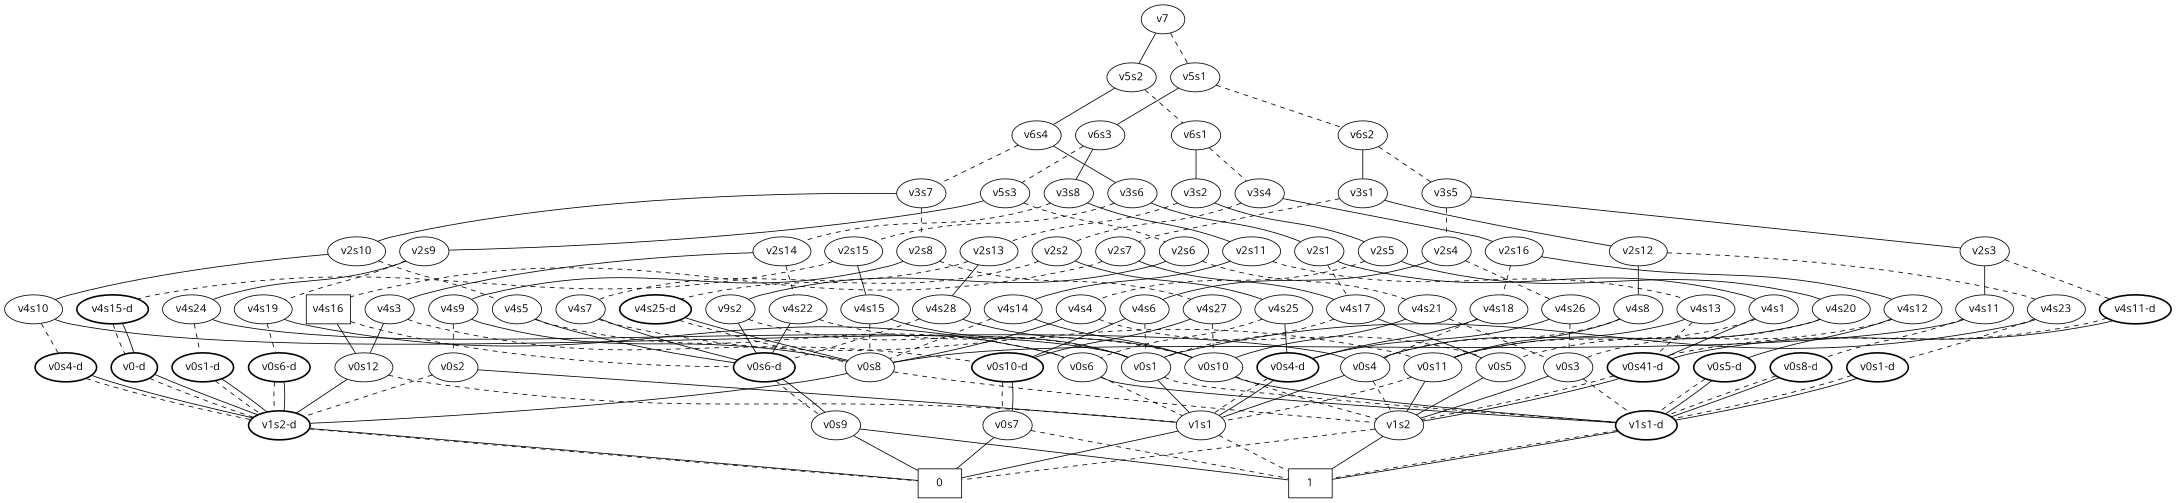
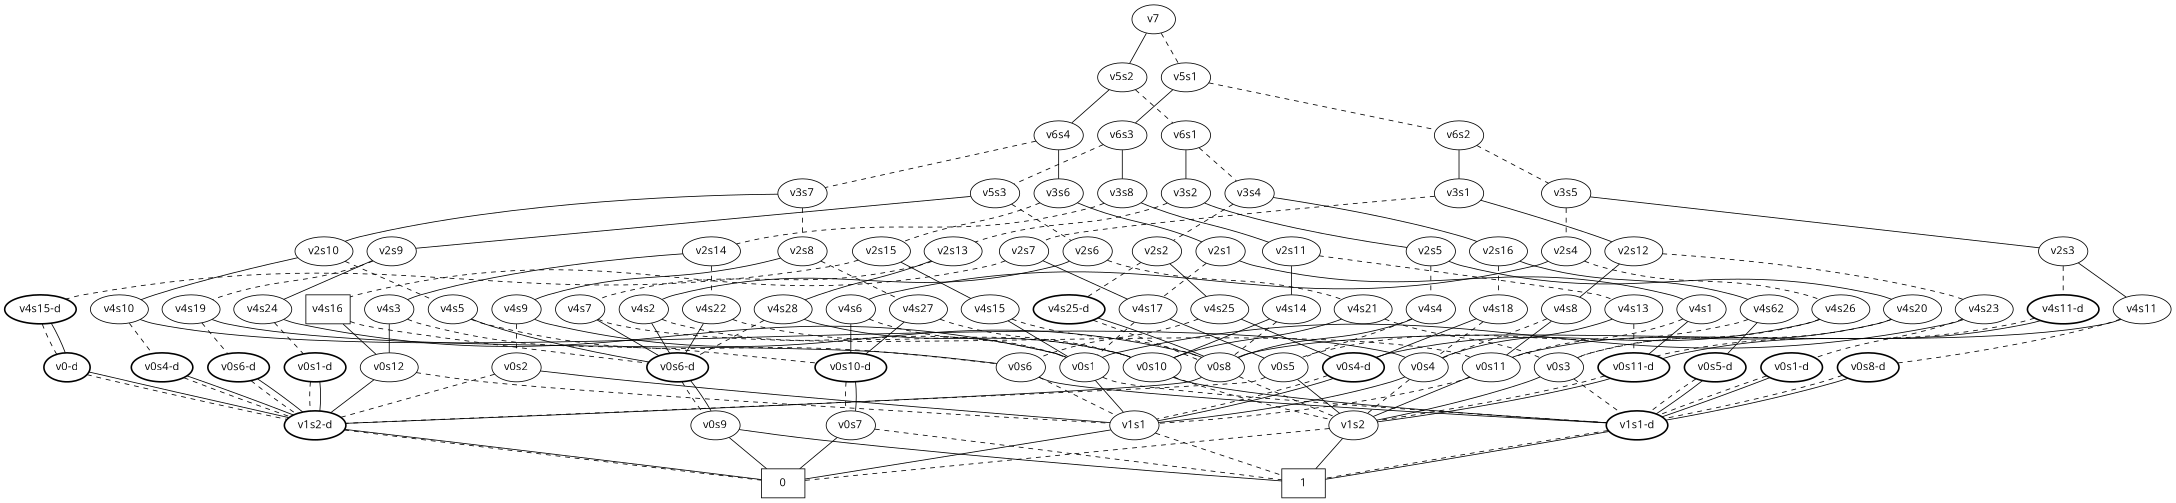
  graph {
    fontname="Open Sans"
    node [fontname="Open Sans"]
    edge [fontname="Open Sans" style=solid]
    n1 [label=v7]
    n2 [label=v5s2]
    n3 [label=v5s1]
    n4 [label=v6s4]
    n5 [label=v6s1]
    n6 [label=v6s3]
    n7 [label=v6s2]
    n8 [label=v3s6]
    n9 [label=v3s7]
    n10 [label=v3s2]
    n11 [label=v3s4]
    n12 [label=v3s8]
    n13 [label=v5s3]
    n14 [label=v3s1]
    n15 [label=v3s5]
    n16 [label=v2s1]
    n17 [label=v2s15]
    n18 [label=v2s10]
    n19 [label=v2s8]
    n20 [label=v2s5]
    n21 [label=v2s13]
    n22 [label=v2s16]
    n23 [label=v2s2]
    n24 [label=v4s1]
    n25 [label=v4s17]
    n26 [label=v4s15]
    n27 [label="v4s15-d" style=bold]
    n28 [label=v4s10]
    n29 [label=v4s5]
    n30 [label=v4s9]
    n31 [label=v4s27]
-   n32 [label="v0s41-d" style=bold]
+   n32 [label="v0s11-d" style=bold]
    n33 [label=v0s11]
    n34 [label=v0s5]
    n35 [label=v0s1]
    n36 [label=v0s8]
    n37 [label="v0-d" style=bold]
    n38 [label=v1s2]
    n39 [label=v1s1]
    n40 [label="v1s2-d" style=bold]
    n41 [label="v1s1-d" style=bold]
    n42 [label=1 shape=box]
    n43 [label=0 shape=box]
    n44 [label=v0s4]
    n45 [label="v0s4-d" style=bold]
    n46 [label="v0s6-d" style=bold]
    n47 [label=v0s6]
    n48 [label=v0s2]
    n49 [label="v0s10-d" style=bold]
    n50 [label=v0s10]
    n51 [label=v0s9]
    n52 [label=v0s7]
    n53 [label=v4s20]
    n54 [label=v4s4]
    n55 [label=v4s28]
    n56 [label=v4s7]
-   n57 [label=v4s12]
+   n57 [label=v4s62]
    n58 [label=v4s18]
    n59 [label=v4s25]
    n60 [label="v4s25-d" style=bold]
    n61 [label=v0s3]
    n62 [label="v0s5-d" style=bold]
    n63 [label="v0s4-d" style=bold]
    n64 [label=v2s11]
    n65 [label=v2s14]
    n66 [label=v2s9]
    n67 [label=v2s6]
    n68 [label=v2s12]
    n69 [label=v2s7]
    n70 [label=v2s3]
    n71 [label=v2s4]
    n72 [label=v4s14]
    n73 [label=v4s13]
    n74 [label=v4s3]
    n75 [label=v4s22]
    n76 [label=v4s24]
    n77 [label=v4s19]
-   n78 [label=v9s2]
+   n78 [label=v4s2]
    n79 [label=v4s21]
    n80 [label=v0s12]
    n81 [label="v0s1-d" style=bold]
    n82 [label="v0s6-d" style=bold]
    n83 [label=v4s8]
    n84 [label=v4s23]
    n85 [label=v4s16 shape=box]
    n86 [label=v4s11]
    n87 [label="v4s11-d" style=bold]
    n88 [label=v4s6]
    n89 [label=v4s26]
    n90 [label="v0s1-d" style=bold]
    n91 [label="v0s8-d" style=bold]
    n1 -- n2
    n1 -- n3 [style=dashed]
    n2 -- n4
    n2 -- n5 [style=dashed]
    n3 -- n6
    n3 -- n7 [style=dashed]
    n4 -- n8
    n4 -- n9 [style=dashed]
    n5 -- n10
    n5 -- n11 [style=dashed]
    n6 -- n12
    n6 -- n13 [style=dashed]
    n7 -- n14
    n7 -- n15 [style=dashed]
    n8 -- n16
    n8 -- n17 [style=dashed]
    n9 -- n18
    n9 -- n19 [style=dashed]
    n10 -- n20
    n10 -- n21 [style=dashed]
    n11 -- n22
    n11 -- n23 [style=dashed]
    n12 -- n64
    n12 -- n65 [style=dashed]
    n13 -- n66
    n13 -- n67 [style=dashed]
    n14 -- n68
    n14 -- n69 [style=dashed]
    n15 -- n70
    n15 -- n71 [style=dashed]
    n16 -- n24
    n16 -- n25 [style=dashed]
    n17 -- n26
    n17 -- n27 [style=dashed]
    n18 -- n28
    n18 -- n29 [style=dashed]
    n19 -- n30
    n19 -- n31 [style=dashed]
    n20 -- n53
    n20 -- n54 [style=dashed]
    n21 -- n55
    n21 -- n56 [style=dashed]
    n22 -- n57
    n22 -- n58 [style=dashed]
    n23 -- n59
    n23 -- n60 [style=dashed]
    n24 -- n32
    n24 -- n33 [style=dashed]
    n25 -- n34
    n25 -- n35 [style=dashed]
    n26 -- n35
    n26 -- n36 [style=dashed]
    n27 -- n37 [style=dashed]
    n27 -- n37
    n28 -- n44
    n28 -- n45 [style=dashed]
    n29 -- n46
    n29 -- n47 [style=dashed]
    n30 -- n36
    n30 -- n48 [style=dashed]
    n31 -- n49
    n31 -- n50 [style=dashed]
    n32 -- n38 [style=dashed]
    n32 -- n38
    n33 -- n38
    n33 -- n39 [style=dashed]
    n34 -- n38
+   n34 -- n40 [style=dashed]
    n35 -- n39
    n35 -- n41 [style=dashed]
    n36 -- n38 [style=dashed]
    n36 -- n40
    n37 -- n40 [style=dashed]
    n37 -- n40
    n38 -- n42
    n38 -- n43 [style=dashed]
    n39 -- n42 [style=dashed]
    n39 -- n43
    n40 -- n43 [style=dashed]
    n40 -- n43
    n41 -- n42 [style=dashed]
    n41 -- n42
    n44 -- n38 [style=dashed]
    n44 -- n39
    n45 -- n40 [style=dashed]
    n45 -- n40
    n46 -- n51 [style=dashed]
    n46 -- n51
    n47 -- n39 [style=dashed]
    n47 -- n41
    n48 -- n39
    n48 -- n40 [style=dashed]
    n49 -- n52 [style=dashed]
    n49 -- n52
    n50 -- n38 [style=dashed]
    n50 -- n41
    n51 -- n42
    n51 -- n43
    n52 -- n42 [style=dashed]
    n52 -- n43
    n53 -- n33
    n53 -- n61 [style=dashed]
    n54 -- n34 [style=dashed]
    n54 -- n36
    n55 -- n46 [style=dashed]
    n55 -- n50
    n56 -- n33 [style=dashed]
    n56 -- n46
    n57 -- n34 [style=dashed]
    n57 -- n62
    n58 -- n44 [style=dashed]
    n58 -- n63
    n59 -- n47 [style=dashed]
    n59 -- n63
    n60 -- n36 [style=dashed]
    n60 -- n36
    n61 -- n38
    n61 -- n41 [style=dashed]
    n62 -- n41 [style=dashed]
    n62 -- n41
    n63 -- n39 [style=dashed]
    n63 -- n39
    n64 -- n72
    n64 -- n73 [style=dashed]
    n65 -- n74
    n65 -- n75 [style=dashed]
    n66 -- n76
    n66 -- n77 [style=dashed]
    n67 -- n78
    n67 -- n79 [style=dashed]
    n68 -- n83
    n68 -- n84 [style=dashed]
    n69 -- n25
    n69 -- n85 [style=dashed]
    n70 -- n86
    n70 -- n87 [style=dashed]
    n71 -- n88
    n71 -- n89 [style=dashed]
    n72 -- n36 [style=dashed]
    n72 -- n50
    n73 -- n32 [style=dashed]
    n73 -- n44
    n74 -- n49 [style=dashed]
    n74 -- n80
    n75 -- n46
    n75 -- n50 [style=dashed]
    n76 -- n35
    n76 -- n81 [style=dashed]
    n77 -- n47
    n77 -- n82 [style=dashed]
    n78 -- n35 [style=dashed]
    n78 -- n46
    n79 -- n50
    n79 -- n61 [style=dashed]
    n80 -- n39 [style=dashed]
    n80 -- n40
    n81 -- n40 [style=dashed]
    n81 -- n40
    n82 -- n40 [style=dashed]
    n82 -- n40
    n83 -- n33
    n83 -- n44 [style=dashed]
    n84 -- n35
    n84 -- n90 [style=dashed]
    n85 -- n46 [style=dashed]
    n85 -- n80
    n86 -- n36
    n86 -- n91 [style=dashed]
    n87 -- n32 [style=dashed]
    n87 -- n32
    n88 -- n35 [style=dashed]
    n88 -- n49
    n89 -- n61 [style=dashed]
    n89 -- n63
    n90 -- n41 [style=dashed]
    n90 -- n41
    n91 -- n41 [style=dashed]
    n91 -- n41
  }
